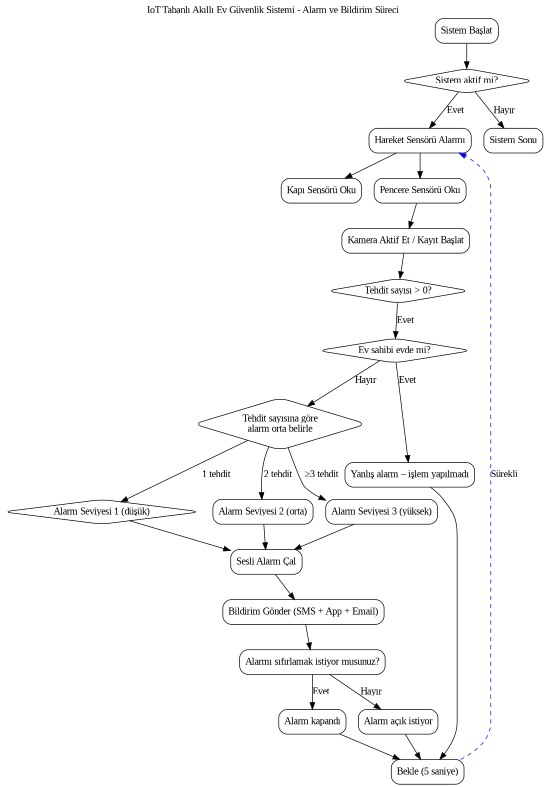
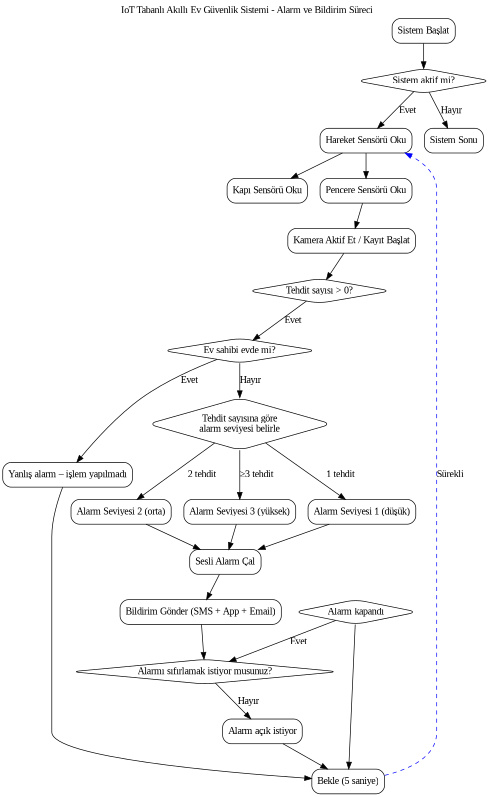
  digraph {
    fontname="Liberation Serif"
    label="IoT Tabanlı Akıllı Ev Güvenlik Sistemi - Alarm ve Bildirim Süreci"
    labelloc=t
    rankdir=TB
    node [fontname="Liberation Serif" shape=rectangle style=rounded]
    edge [fontname="Liberation Serif"]
    n1 [label="Sistem Başlat"]
    n2 [label="Sistem aktif mi?" shape=diamond]
-   n3 [label="Hareket Sensörü Alarmı"]
+   n3 [label="Hareket Sensörü Oku"]
    n4 [label="Sistem Sonu"]
    n5 [label="Kapı Sensörü Oku"]
    n6 [label="Pencere Sensörü Oku"]
    n7 [label="Kamera Aktif Et / Kayıt Başlat"]
    n8 [label="Tehdit sayısı > 0?" shape=diamond]
    n9 [label="Ev sahibi evde mi?" shape=diamond]
-   n10 [label="Tehdit sayısına göre\nalarm orta belirle" shape=diamond]
+   n10 [label="Tehdit sayısına göre\nalarm seviyesi belirle" shape=diamond]
    n11 [label="Yanlış alarm – işlem yapılmadı"]
-   n12 [label="Alarm Seviyesi 1 (düşük)" shape=diamond]
+   n12 [label="Alarm Seviyesi 1 (düşük)"]
    n13 [label="Alarm Seviyesi 2 (orta)"]
    n14 [label="Alarm Seviyesi 3 (yüksek)"]
    n15 [label="Bekle (5 saniye)"]
    n16 [label="Sesli Alarm Çal"]
    n17 [label="Bildirim Gönder (SMS + App + Email)"]
-   n18 [label="Alarmı sıfırlamak istiyor musunuz?" shape=box]
-   n19 [label="Alarm kapandı"]
+   n18 [label="Alarmı sıfırlamak istiyor musunuz?" shape=diamond]
+   n19 [label="Alarm kapandı" shape=diamond]
    n20 [label="Alarm açık istiyor"]
    n1 -> n2
    n2 -> n3 [label=Evet]
    n2 -> n4 [label="Hayır"]
    n3 -> n5
    n3 -> n6
    n6 -> n7
    n7 -> n8
    n8 -> n9 [label=Evet]
    n9 -> n10 [label="Hayır"]
    n9 -> n11 [label=Evet]
    n10 -> n12 [label="1 tehdit"]
    n10 -> n13 [label="2 tehdit"]
    n10 -> n14 [label="≥3 tehdit"]
    n11 -> n15
    n12 -> n16
    n13 -> n16
    n14 -> n16
    n15 -> n3 [color=blue label="Sürekli" style=dashed]
    n16 -> n17
    n17 -> n18
-   n18 -> n19 [label=Evet]
+   n19 -> n18 [label=Evet]
    n18 -> n20 [label="Hayır"]
    n19 -> n15
    n20 -> n15
  }
